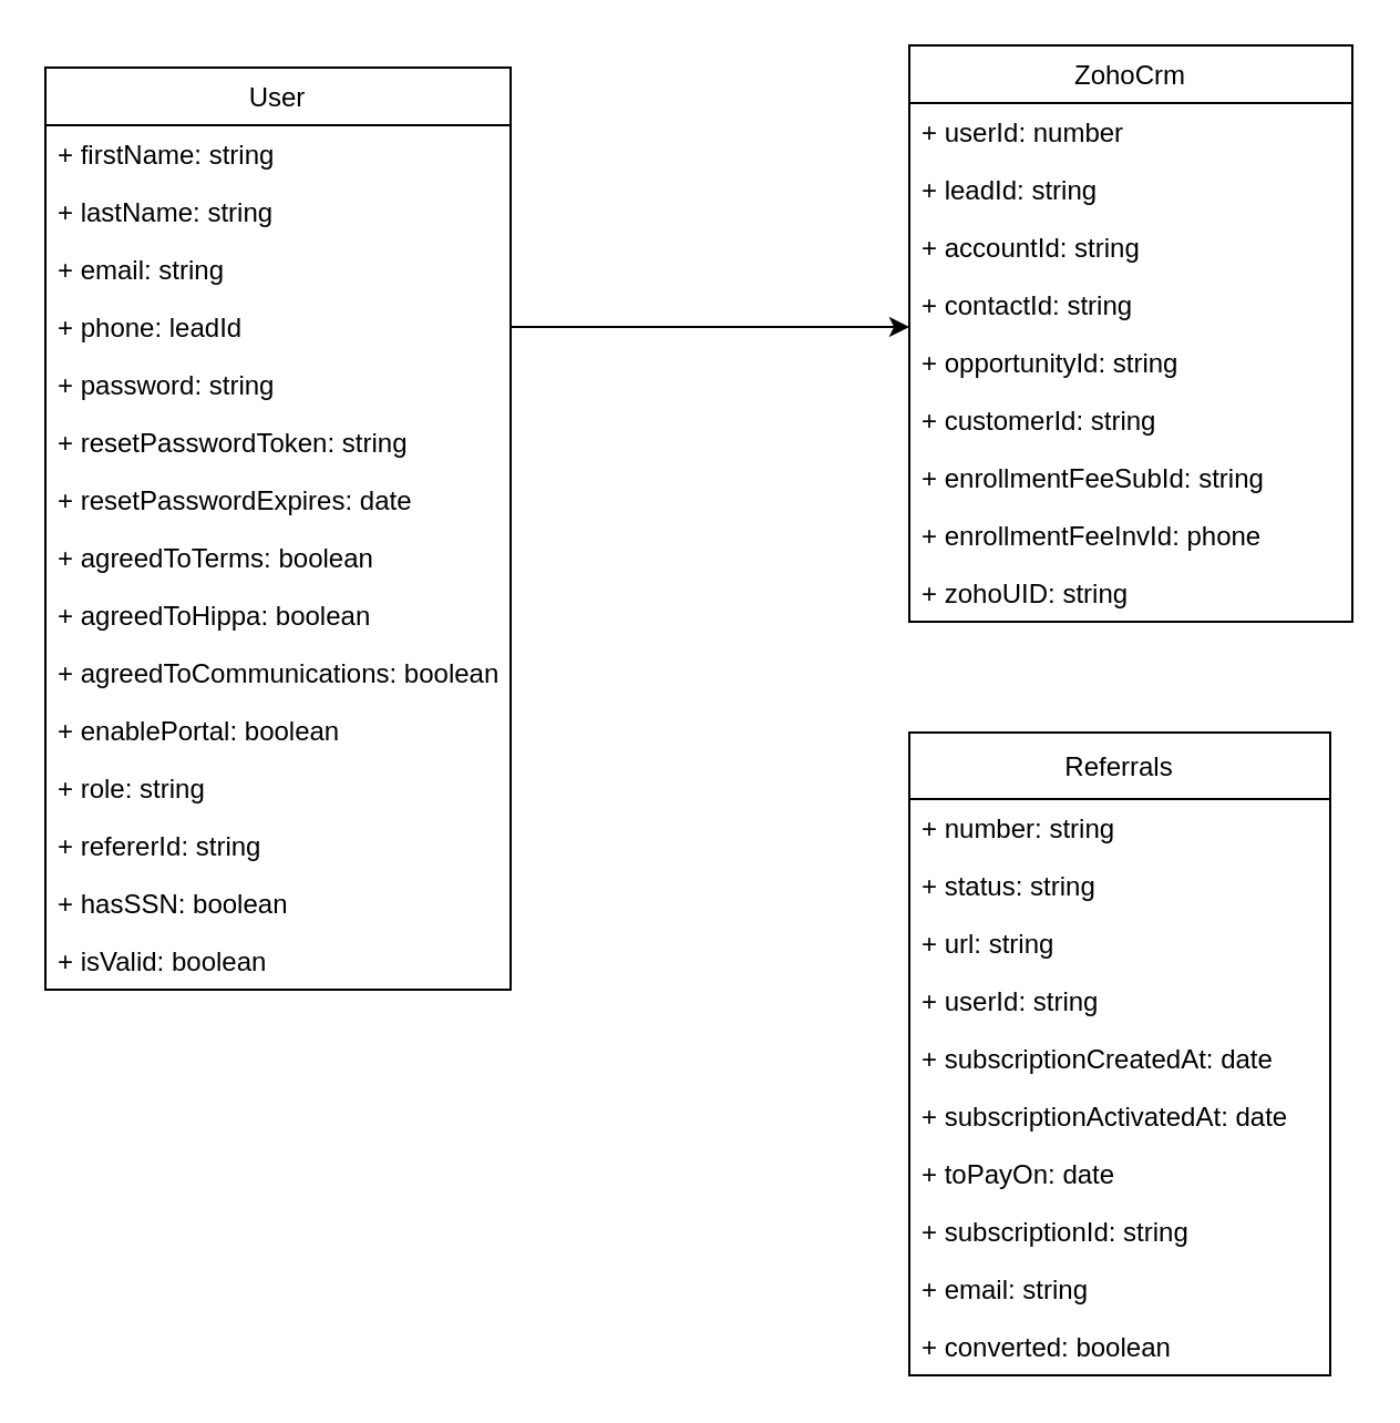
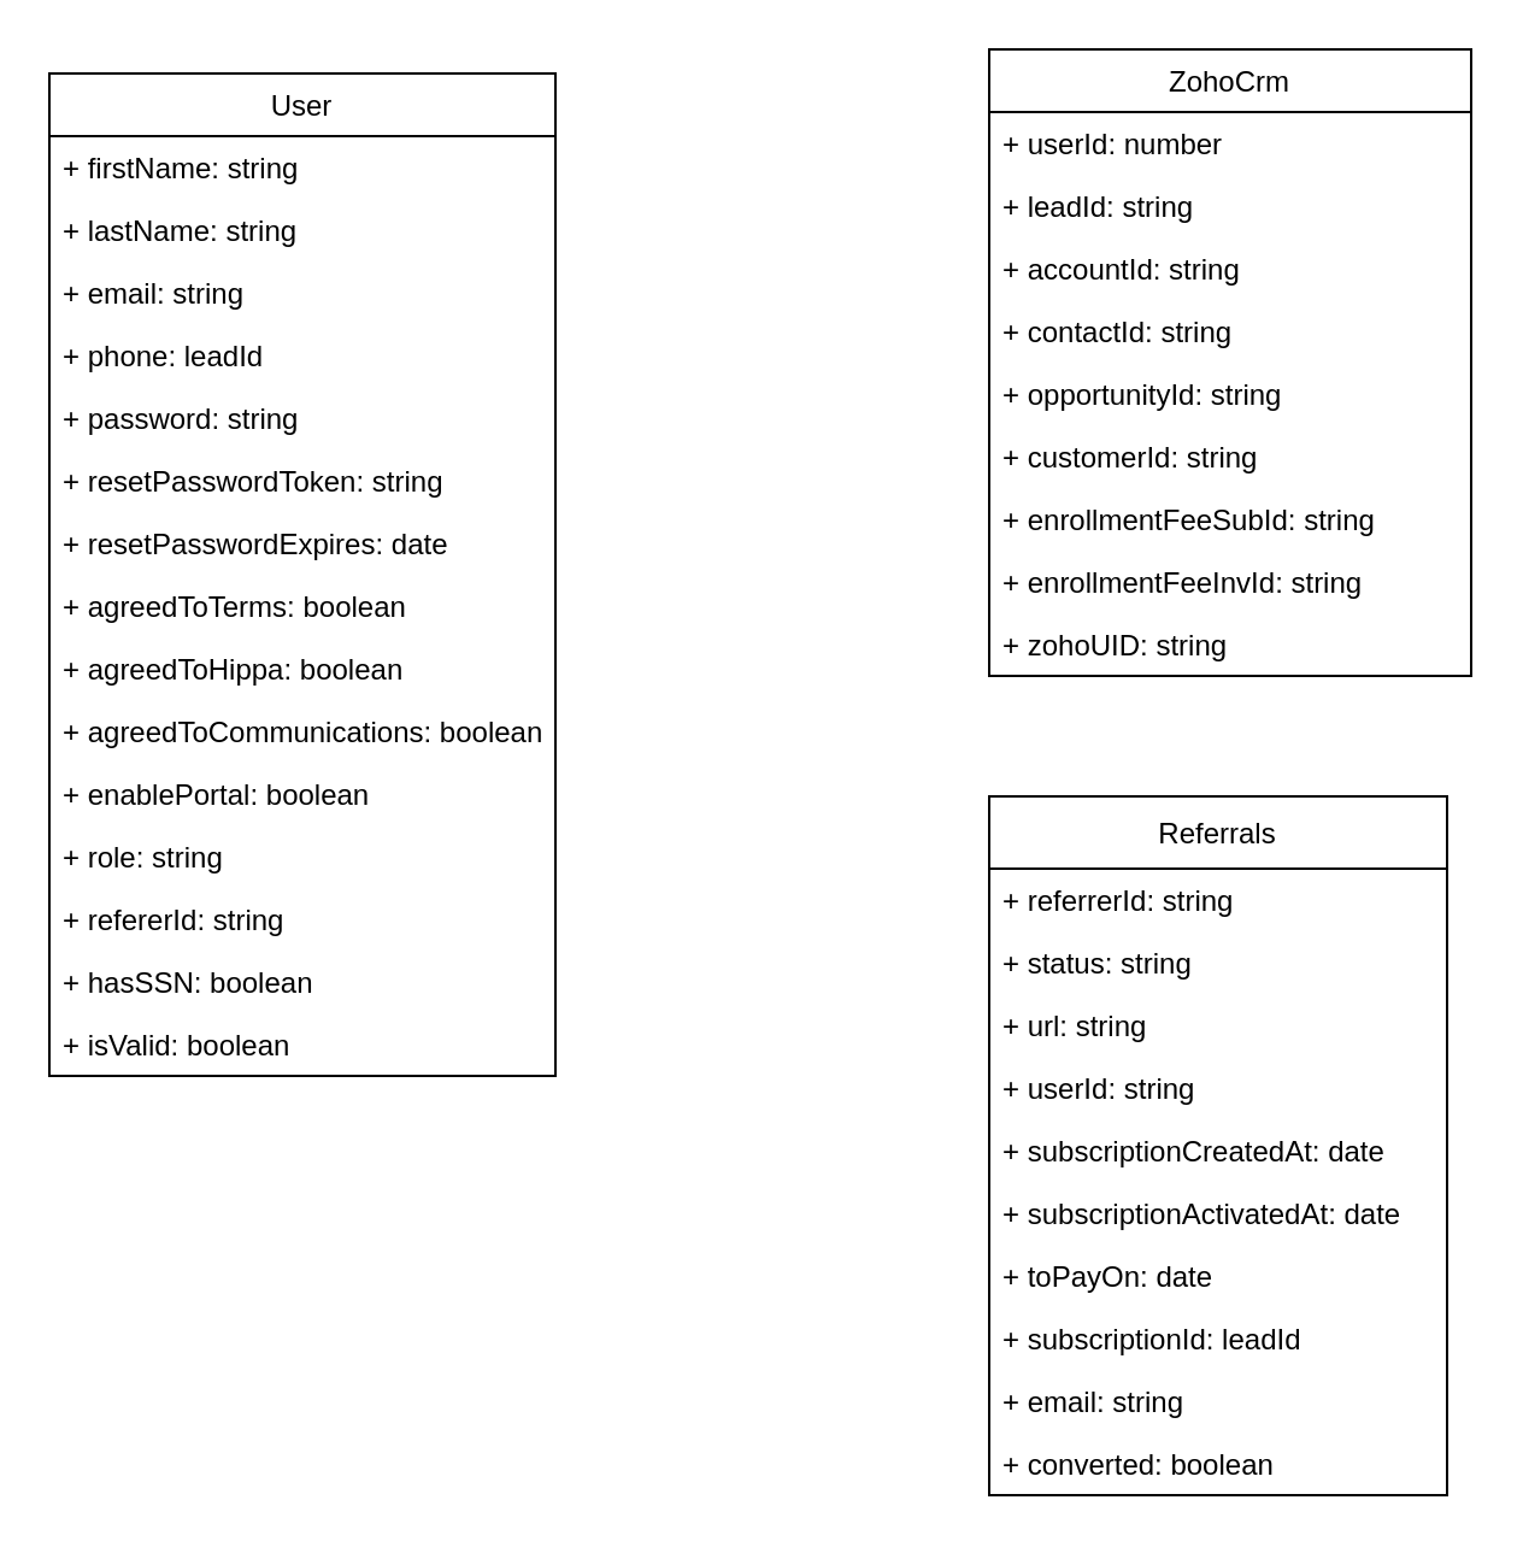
  <mxCell id="0" />
  <mxCell id="1" parent="0" />
  <mxCell id="2" value="User" style="swimlane;fontStyle=0;childLayout=stackLayout;horizontal=1;startSize=26;fillColor=none;horizontalStack=0;resizeParent=1;resizeParentMax=0;resizeLast=0;collapsible=1;marginBottom=0;" vertex="1" parent="1"><mxGeometry x="20" y="30" width="210" height="416" as="geometry" /></mxCell>
  <mxCell id="3" value="+ firstName: string" style="text;strokeColor=none;fillColor=none;align=left;verticalAlign=top;spacingLeft=4;spacingRight=4;overflow=hidden;rotatable=0;points=[[0,0.5],[1,0.5]];portConstraint=eastwest;" vertex="1" parent="2"><mxGeometry y="26" width="210" height="26" as="geometry" /></mxCell>
  <mxCell id="4" value="+ lastName: string" style="text;strokeColor=none;fillColor=none;align=left;verticalAlign=top;spacingLeft=4;spacingRight=4;overflow=hidden;rotatable=0;points=[[0,0.5],[1,0.5]];portConstraint=eastwest;" vertex="1" parent="2"><mxGeometry y="52" width="210" height="26" as="geometry" /></mxCell>
  <mxCell id="5" value="+ email: string" style="text;strokeColor=none;fillColor=none;align=left;verticalAlign=top;spacingLeft=4;spacingRight=4;overflow=hidden;rotatable=0;points=[[0,0.5],[1,0.5]];portConstraint=eastwest;" vertex="1" parent="2"><mxGeometry y="78" width="210" height="26" as="geometry" /></mxCell>
  <mxCell id="6" value="+ phone: leadId" style="text;strokeColor=none;fillColor=none;align=left;verticalAlign=top;spacingLeft=4;spacingRight=4;overflow=hidden;rotatable=0;points=[[0,0.5],[1,0.5]];portConstraint=eastwest;" vertex="1" parent="2"><mxGeometry y="104" width="210" height="26" as="geometry" /></mxCell>
  <mxCell id="7" value="+ password: string" style="text;strokeColor=none;fillColor=none;align=left;verticalAlign=top;spacingLeft=4;spacingRight=4;overflow=hidden;rotatable=0;points=[[0,0.5],[1,0.5]];portConstraint=eastwest;" vertex="1" parent="2"><mxGeometry y="130" width="210" height="26" as="geometry" /></mxCell>
  <mxCell id="8" value="+ resetPasswordToken: string" style="text;strokeColor=none;fillColor=none;align=left;verticalAlign=top;spacingLeft=4;spacingRight=4;overflow=hidden;rotatable=0;points=[[0,0.5],[1,0.5]];portConstraint=eastwest;" vertex="1" parent="2"><mxGeometry y="156" width="210" height="26" as="geometry" /></mxCell>
  <mxCell id="9" value="+ resetPasswordExpires: date" style="text;strokeColor=none;fillColor=none;align=left;verticalAlign=top;spacingLeft=4;spacingRight=4;overflow=hidden;rotatable=0;points=[[0,0.5],[1,0.5]];portConstraint=eastwest;" vertex="1" parent="2"><mxGeometry y="182" width="210" height="26" as="geometry" /></mxCell>
  <mxCell id="10" value="+ agreedToTerms: boolean" style="text;strokeColor=none;fillColor=none;align=left;verticalAlign=top;spacingLeft=4;spacingRight=4;overflow=hidden;rotatable=0;points=[[0,0.5],[1,0.5]];portConstraint=eastwest;" vertex="1" parent="2"><mxGeometry y="208" width="210" height="26" as="geometry" /></mxCell>
  <mxCell id="11" value="+ agreedToHippa: boolean" style="text;strokeColor=none;fillColor=none;align=left;verticalAlign=top;spacingLeft=4;spacingRight=4;overflow=hidden;rotatable=0;points=[[0,0.5],[1,0.5]];portConstraint=eastwest;" vertex="1" parent="2"><mxGeometry y="234" width="210" height="26" as="geometry" /></mxCell>
  <mxCell id="12" value="+ agreedToCommunications: boolean" style="text;strokeColor=none;fillColor=none;align=left;verticalAlign=top;spacingLeft=4;spacingRight=4;overflow=hidden;rotatable=0;points=[[0,0.5],[1,0.5]];portConstraint=eastwest;" vertex="1" parent="2"><mxGeometry y="260" width="210" height="26" as="geometry" /></mxCell>
  <mxCell id="13" value="+ enablePortal: boolean" style="text;strokeColor=none;fillColor=none;align=left;verticalAlign=top;spacingLeft=4;spacingRight=4;overflow=hidden;rotatable=0;points=[[0,0.5],[1,0.5]];portConstraint=eastwest;" vertex="1" parent="2"><mxGeometry y="286" width="210" height="26" as="geometry" /></mxCell>
  <mxCell id="14" value="+ role: string" style="text;strokeColor=none;fillColor=none;align=left;verticalAlign=top;spacingLeft=4;spacingRight=4;overflow=hidden;rotatable=0;points=[[0,0.5],[1,0.5]];portConstraint=eastwest;" vertex="1" parent="2"><mxGeometry y="312" width="210" height="26" as="geometry" /></mxCell>
  <mxCell id="15" value="+ refererId: string" style="text;strokeColor=none;fillColor=none;align=left;verticalAlign=top;spacingLeft=4;spacingRight=4;overflow=hidden;rotatable=0;points=[[0,0.5],[1,0.5]];portConstraint=eastwest;" vertex="1" parent="2"><mxGeometry y="338" width="210" height="26" as="geometry" /></mxCell>
  <mxCell id="16" value="+ hasSSN: boolean" style="text;strokeColor=none;fillColor=none;align=left;verticalAlign=top;spacingLeft=4;spacingRight=4;overflow=hidden;rotatable=0;points=[[0,0.5],[1,0.5]];portConstraint=eastwest;" vertex="1" parent="2"><mxGeometry y="364" width="210" height="26" as="geometry" /></mxCell>
  <mxCell id="17" value="+ isValid: boolean" style="text;strokeColor=none;fillColor=none;align=left;verticalAlign=top;spacingLeft=4;spacingRight=4;overflow=hidden;rotatable=0;points=[[0,0.5],[1,0.5]];portConstraint=eastwest;" vertex="1" parent="2"><mxGeometry y="390" width="210" height="26" as="geometry" /></mxCell>
  <mxCell id="18" value="Referrals" style="swimlane;fontStyle=0;childLayout=stackLayout;horizontal=1;startSize=30;fillColor=none;horizontalStack=0;resizeParent=1;resizeParentMax=0;resizeLast=0;collapsible=1;marginBottom=0;" vertex="1" parent="1"><mxGeometry x="410" y="330" width="190" height="290" as="geometry" /></mxCell>
- <mxCell id="19" value="+ number: string" style="text;strokeColor=none;fillColor=none;align=left;verticalAlign=top;spacingLeft=4;spacingRight=4;overflow=hidden;rotatable=0;points=[[0,0.5],[1,0.5]];portConstraint=eastwest;" vertex="1" parent="18"><mxGeometry y="30" width="190" height="26" as="geometry" /></mxCell>
+ <mxCell id="19" value="+ referrerId: string" style="text;strokeColor=none;fillColor=none;align=left;verticalAlign=top;spacingLeft=4;spacingRight=4;overflow=hidden;rotatable=0;points=[[0,0.5],[1,0.5]];portConstraint=eastwest;" vertex="1" parent="18"><mxGeometry y="30" width="190" height="26" as="geometry" /></mxCell>
  <mxCell id="20" value="+ status: string" style="text;strokeColor=none;fillColor=none;align=left;verticalAlign=top;spacingLeft=4;spacingRight=4;overflow=hidden;rotatable=0;points=[[0,0.5],[1,0.5]];portConstraint=eastwest;" vertex="1" parent="18"><mxGeometry y="56" width="190" height="26" as="geometry" /></mxCell>
  <mxCell id="21" value="+ url: string" style="text;strokeColor=none;fillColor=none;align=left;verticalAlign=top;spacingLeft=4;spacingRight=4;overflow=hidden;rotatable=0;points=[[0,0.5],[1,0.5]];portConstraint=eastwest;" vertex="1" parent="18"><mxGeometry y="82" width="190" height="26" as="geometry" /></mxCell>
  <mxCell id="22" value="+ userId: string" style="text;strokeColor=none;fillColor=none;align=left;verticalAlign=top;spacingLeft=4;spacingRight=4;overflow=hidden;rotatable=0;points=[[0,0.5],[1,0.5]];portConstraint=eastwest;" vertex="1" parent="18"><mxGeometry y="108" width="190" height="26" as="geometry" /></mxCell>
  <mxCell id="23" value="+ subscriptionCreatedAt: date" style="text;strokeColor=none;fillColor=none;align=left;verticalAlign=top;spacingLeft=4;spacingRight=4;overflow=hidden;rotatable=0;points=[[0,0.5],[1,0.5]];portConstraint=eastwest;" vertex="1" parent="18"><mxGeometry y="134" width="190" height="26" as="geometry" /></mxCell>
  <mxCell id="24" value="+ subscriptionActivatedAt: date" style="text;strokeColor=none;fillColor=none;align=left;verticalAlign=top;spacingLeft=4;spacingRight=4;overflow=hidden;rotatable=0;points=[[0,0.5],[1,0.5]];portConstraint=eastwest;" vertex="1" parent="18"><mxGeometry y="160" width="190" height="26" as="geometry" /></mxCell>
  <mxCell id="25" value="+ toPayOn: date" style="text;strokeColor=none;fillColor=none;align=left;verticalAlign=top;spacingLeft=4;spacingRight=4;overflow=hidden;rotatable=0;points=[[0,0.5],[1,0.5]];portConstraint=eastwest;" vertex="1" parent="18"><mxGeometry y="186" width="190" height="26" as="geometry" /></mxCell>
- <mxCell id="26" value="+ subscriptionId: string" style="text;strokeColor=none;fillColor=none;align=left;verticalAlign=top;spacingLeft=4;spacingRight=4;overflow=hidden;rotatable=0;points=[[0,0.5],[1,0.5]];portConstraint=eastwest;" vertex="1" parent="18"><mxGeometry y="212" width="190" height="26" as="geometry" /></mxCell>
+ <mxCell id="26" value="+ subscriptionId: leadId" style="text;strokeColor=none;fillColor=none;align=left;verticalAlign=top;spacingLeft=4;spacingRight=4;overflow=hidden;rotatable=0;points=[[0,0.5],[1,0.5]];portConstraint=eastwest;" vertex="1" parent="18"><mxGeometry y="212" width="190" height="26" as="geometry" /></mxCell>
  <mxCell id="27" value="+ email: string" style="text;strokeColor=none;fillColor=none;align=left;verticalAlign=top;spacingLeft=4;spacingRight=4;overflow=hidden;rotatable=0;points=[[0,0.5],[1,0.5]];portConstraint=eastwest;" vertex="1" parent="18"><mxGeometry y="238" width="190" height="26" as="geometry" /></mxCell>
  <mxCell id="28" value="+ converted: boolean" style="text;strokeColor=none;fillColor=none;align=left;verticalAlign=top;spacingLeft=4;spacingRight=4;overflow=hidden;rotatable=0;points=[[0,0.5],[1,0.5]];portConstraint=eastwest;" vertex="1" parent="18"><mxGeometry y="264" width="190" height="26" as="geometry" /></mxCell>
  <mxCell id="29" value="ZohoCrm" style="swimlane;fontStyle=0;childLayout=stackLayout;horizontal=1;startSize=26;fillColor=none;horizontalStack=0;resizeParent=1;resizeParentMax=0;resizeLast=0;collapsible=1;marginBottom=0;" vertex="1" parent="1"><mxGeometry x="410" y="20" width="200" height="260" as="geometry" /></mxCell>
  <mxCell id="30" value="+ userId: number" style="text;strokeColor=none;fillColor=none;align=left;verticalAlign=top;spacingLeft=4;spacingRight=4;overflow=hidden;rotatable=0;points=[[0,0.5],[1,0.5]];portConstraint=eastwest;" vertex="1" parent="29"><mxGeometry y="26" width="200" height="26" as="geometry" /></mxCell>
  <mxCell id="31" value="+ leadId: string" style="text;strokeColor=none;fillColor=none;align=left;verticalAlign=top;spacingLeft=4;spacingRight=4;overflow=hidden;rotatable=0;points=[[0,0.5],[1,0.5]];portConstraint=eastwest;" vertex="1" parent="29"><mxGeometry y="52" width="200" height="26" as="geometry" /></mxCell>
  <mxCell id="32" value="+ accountId: string" style="text;strokeColor=none;fillColor=none;align=left;verticalAlign=top;spacingLeft=4;spacingRight=4;overflow=hidden;rotatable=0;points=[[0,0.5],[1,0.5]];portConstraint=eastwest;" vertex="1" parent="29"><mxGeometry y="78" width="200" height="26" as="geometry" /></mxCell>
  <mxCell id="33" value="+ contactId: string" style="text;strokeColor=none;fillColor=none;align=left;verticalAlign=top;spacingLeft=4;spacingRight=4;overflow=hidden;rotatable=0;points=[[0,0.5],[1,0.5]];portConstraint=eastwest;" vertex="1" parent="29"><mxGeometry y="104" width="200" height="26" as="geometry" /></mxCell>
  <mxCell id="34" value="+ opportunityId: string" style="text;strokeColor=none;fillColor=none;align=left;verticalAlign=top;spacingLeft=4;spacingRight=4;overflow=hidden;rotatable=0;points=[[0,0.5],[1,0.5]];portConstraint=eastwest;" vertex="1" parent="29"><mxGeometry y="130" width="200" height="26" as="geometry" /></mxCell>
  <mxCell id="35" value="+ customerId: string" style="text;strokeColor=none;fillColor=none;align=left;verticalAlign=top;spacingLeft=4;spacingRight=4;overflow=hidden;rotatable=0;points=[[0,0.5],[1,0.5]];portConstraint=eastwest;" vertex="1" parent="29"><mxGeometry y="156" width="200" height="26" as="geometry" /></mxCell>
  <mxCell id="36" value="+ enrollmentFeeSubId: string" style="text;strokeColor=none;fillColor=none;align=left;verticalAlign=top;spacingLeft=4;spacingRight=4;overflow=hidden;rotatable=0;points=[[0,0.5],[1,0.5]];portConstraint=eastwest;" vertex="1" parent="29"><mxGeometry y="182" width="200" height="26" as="geometry" /></mxCell>
- <mxCell id="37" value="+ enrollmentFeeInvId: phone" style="text;strokeColor=none;fillColor=none;align=left;verticalAlign=top;spacingLeft=4;spacingRight=4;overflow=hidden;rotatable=0;points=[[0,0.5],[1,0.5]];portConstraint=eastwest;" vertex="1" parent="29"><mxGeometry y="208" width="200" height="26" as="geometry" /></mxCell>
+ <mxCell id="37" value="+ enrollmentFeeInvId: string" style="text;strokeColor=none;fillColor=none;align=left;verticalAlign=top;spacingLeft=4;spacingRight=4;overflow=hidden;rotatable=0;points=[[0,0.5],[1,0.5]];portConstraint=eastwest;" vertex="1" parent="29"><mxGeometry y="208" width="200" height="26" as="geometry" /></mxCell>
  <mxCell id="38" value="+ zohoUID: string" style="text;strokeColor=none;fillColor=none;align=left;verticalAlign=top;spacingLeft=4;spacingRight=4;overflow=hidden;rotatable=0;points=[[0,0.5],[1,0.5]];portConstraint=eastwest;" vertex="1" parent="29"><mxGeometry y="234" width="200" height="26" as="geometry" /></mxCell>
- <mxCell id="39" style="edgeStyle=orthogonalEdgeStyle;rounded=0;orthogonalLoop=1;jettySize=auto;html=1;entryX=0;entryY=0.885;entryDx=0;entryDy=0;entryPerimeter=0;exitX=1;exitY=0.5;exitDx=0;exitDy=0;" edge="1" parent="1" source="6" target="33"><mxGeometry relative="1" as="geometry" /></mxCell>
